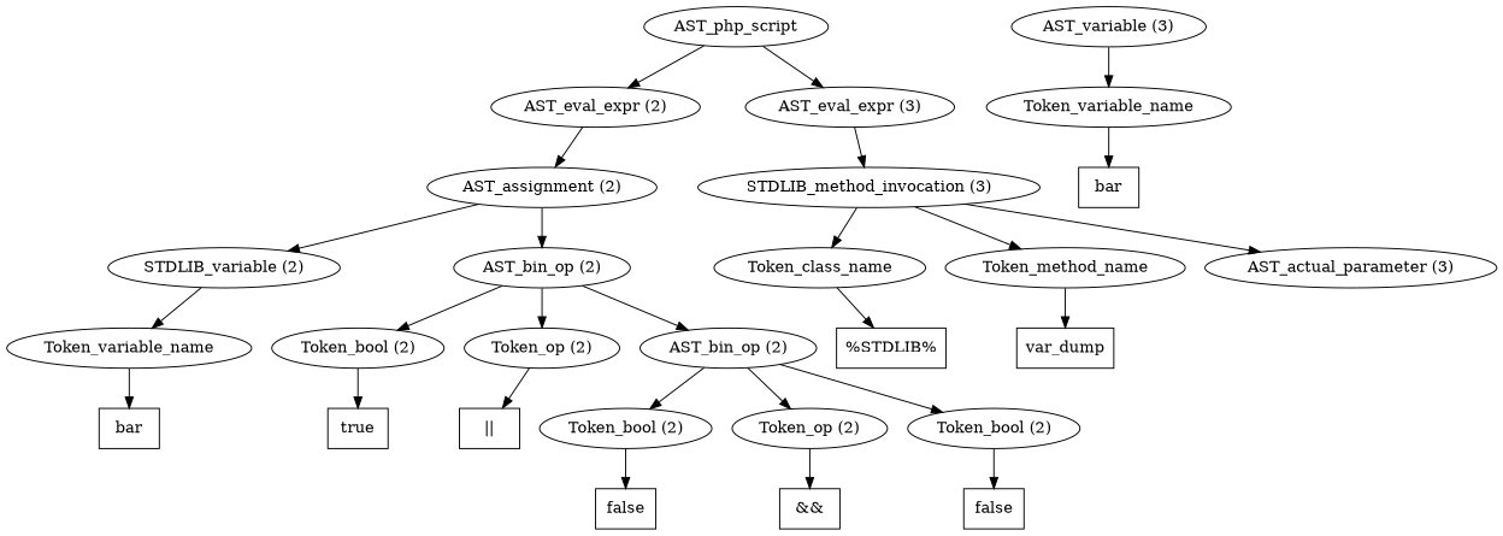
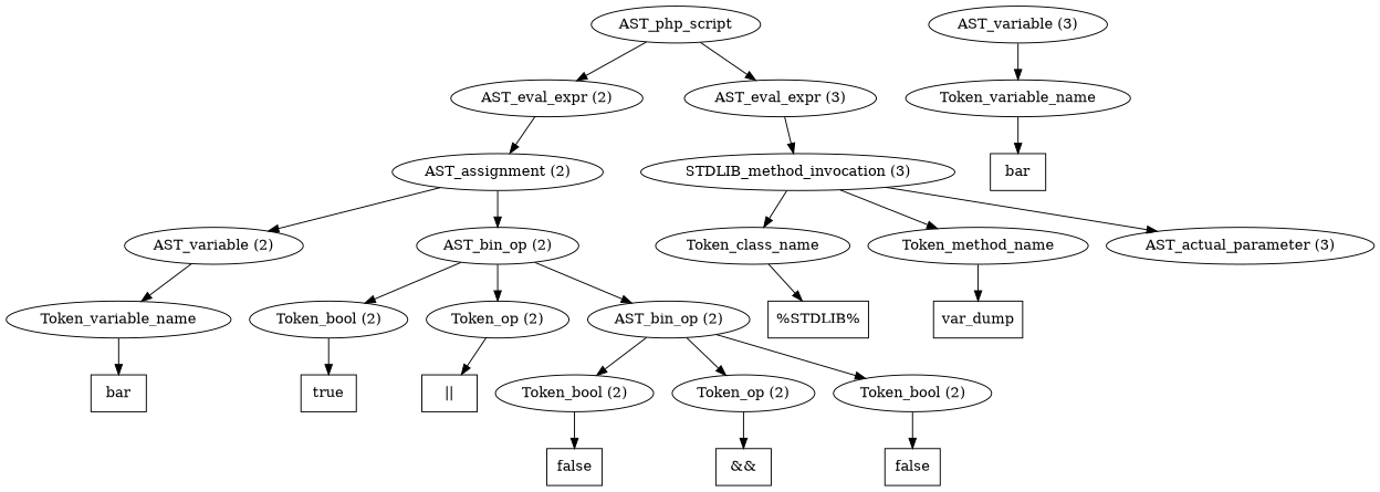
  digraph {
    fontname="DejaVu Serif"
    node [fontname="DejaVu Serif"]
    edge [fontname="DejaVu Serif"]
    n1 [label=AST_php_script]
    n2 [label="AST_eval_expr (2)"]
    n3 [label="AST_eval_expr (3)"]
    n4 [label="AST_assignment (2)"]
    n5 [label="STDLIB_method_invocation (3)"]
-   n6 [label="STDLIB_variable (2)"]
+   n6 [label="AST_variable (2)"]
    n7 [label="AST_bin_op (2)"]
    n8 [label=Token_variable_name]
    n9 [label="Token_bool (2)"]
    n10 [label="Token_op (2)"]
    n11 [label="AST_bin_op (2)"]
    n12 [label=bar shape=box]
    n13 [label=true shape=box]
    n14 [label="||" shape=box]
    n15 [label="Token_bool (2)"]
    n16 [label="Token_op (2)"]
    n17 [label="Token_bool (2)"]
    n18 [label=false shape=box]
    n19 [label="&&" shape=box]
    n20 [label=false shape=box]
    n21 [label=Token_class_name]
    n22 [label=Token_method_name]
    n23 [label="AST_actual_parameter (3)"]
    n24 [label="%STDLIB%" shape=box]
    n25 [label=var_dump shape=box]
    n26 [label="AST_variable (3)"]
    n27 [label=Token_variable_name]
    n28 [label=bar shape=box]
    n1 -> n2
    n1 -> n3
    n2 -> n4
    n3 -> n5
    n4 -> n6
    n4 -> n7
    n5 -> n21
    n5 -> n22
    n5 -> n23
    n6 -> n8
    n7 -> n9
    n7 -> n10
    n7 -> n11
    n8 -> n12
    n9 -> n13
    n10 -> n14
    n11 -> n15
    n11 -> n16
    n11 -> n17
    n15 -> n18
    n16 -> n19
    n17 -> n20
    n21 -> n24
    n22 -> n25
    n26 -> n27
    n27 -> n28
  }
